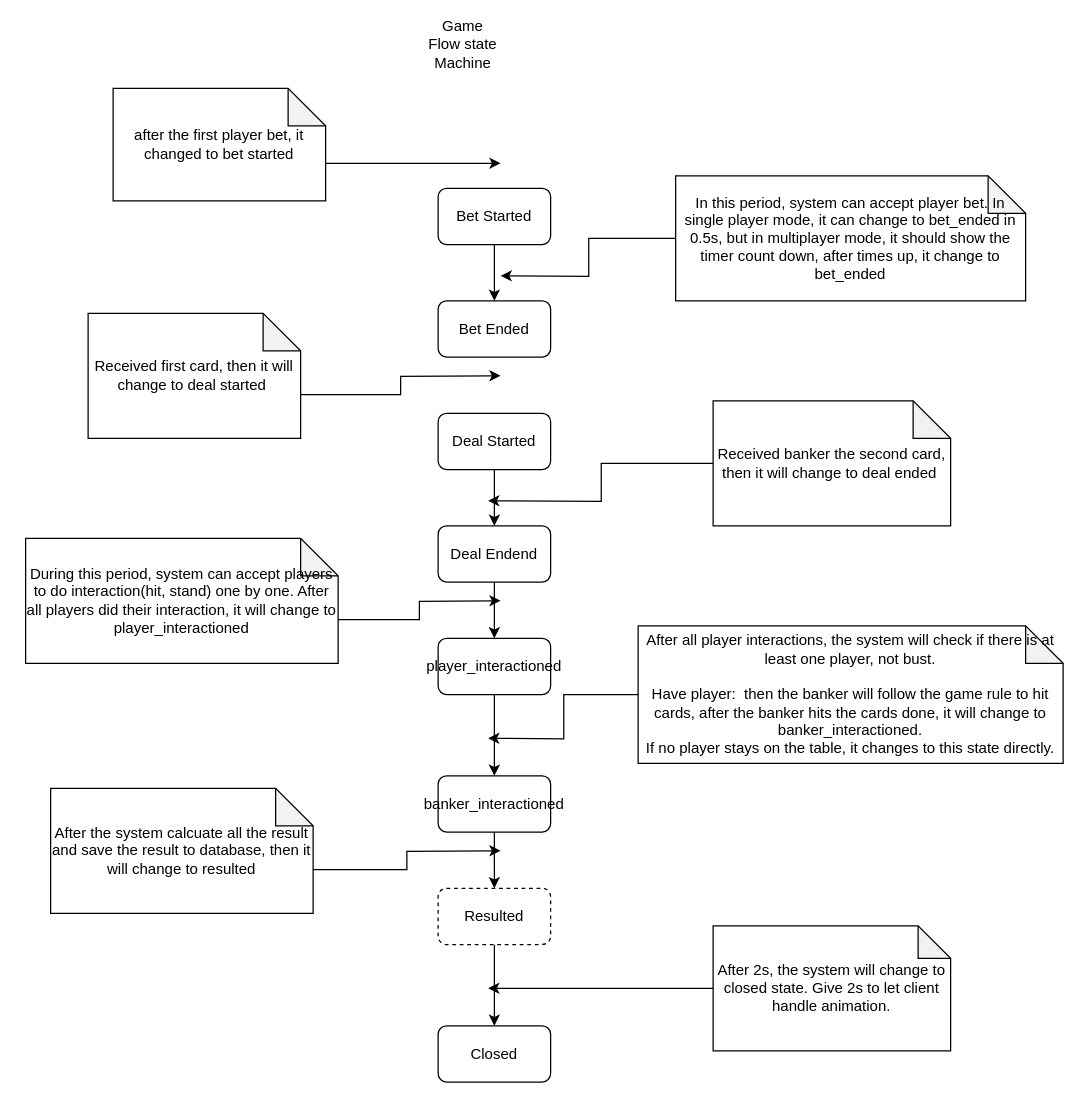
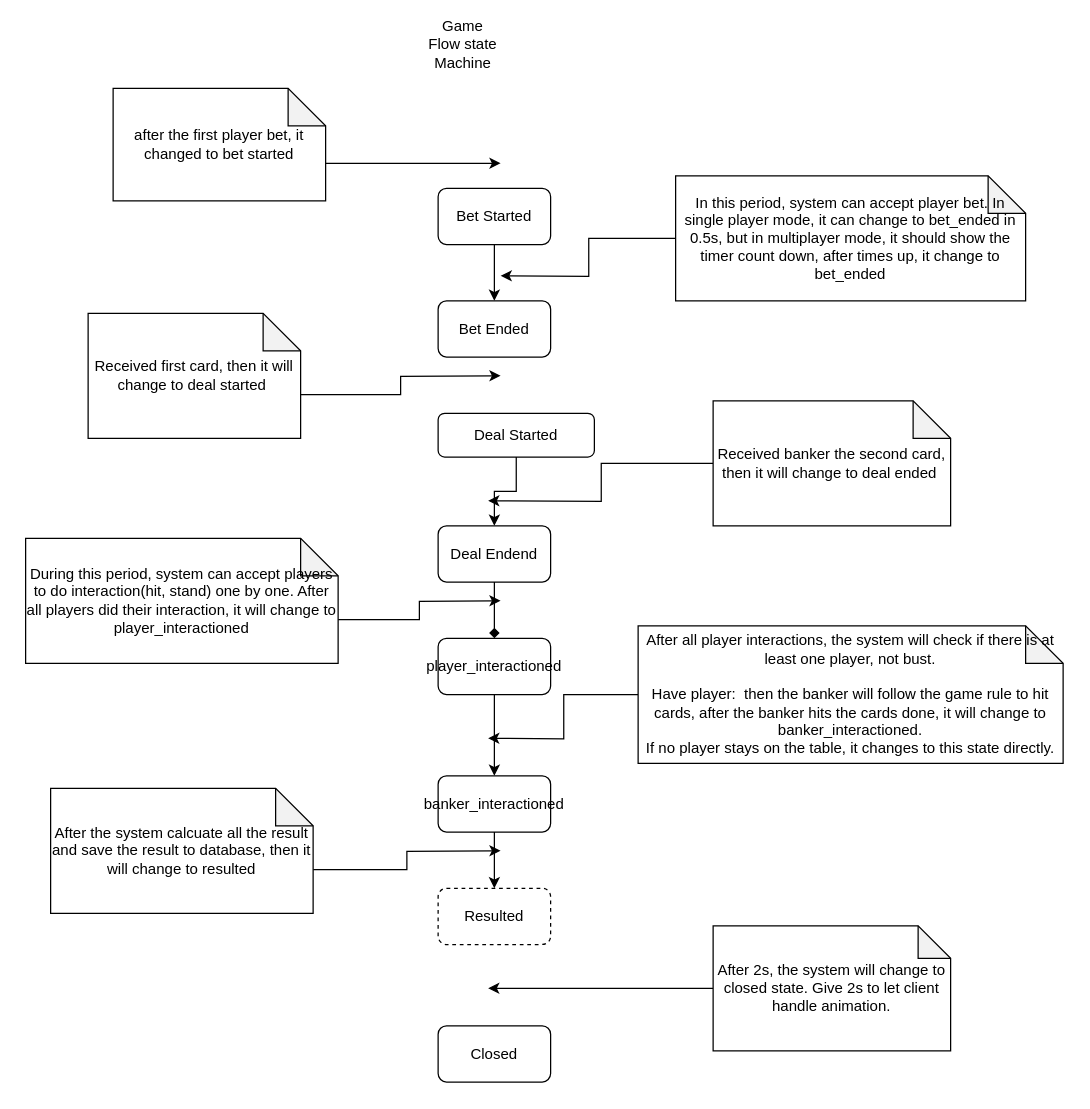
  <mxCell id="0" />
  <mxCell id="1" parent="0" />
  <mxCell id="2" style="edgeStyle=orthogonalEdgeStyle;rounded=0;orthogonalLoop=1;jettySize=auto;html=1;exitX=0.5;exitY=1;exitDx=0;exitDy=0;entryX=0.5;entryY=0;entryDx=0;entryDy=0;" edge="1" parent="1" source="3" target="4"><mxGeometry relative="1" as="geometry" /></mxCell>
  <mxCell id="3" value="Bet Started" style="rounded=1;whiteSpace=wrap;html=1;" vertex="1" parent="1"><mxGeometry x="350" y="150" width="90" height="45" as="geometry" /></mxCell>
  <mxCell id="4" value="Bet Ended" style="rounded=1;whiteSpace=wrap;html=1;" vertex="1" parent="1"><mxGeometry x="350" y="240" width="90" height="45" as="geometry" /></mxCell>
  <mxCell id="5" style="edgeStyle=orthogonalEdgeStyle;rounded=0;orthogonalLoop=1;jettySize=auto;html=1;exitX=0.5;exitY=1;exitDx=0;exitDy=0;" edge="1" parent="1" source="6" target="8"><mxGeometry relative="1" as="geometry" /></mxCell>
- <mxCell id="6" value="Deal Started" style="rounded=1;whiteSpace=wrap;html=1;" vertex="1" parent="1"><mxGeometry x="350" y="330" width="90" height="45" as="geometry" /></mxCell>
- <mxCell id="7" style="edgeStyle=orthogonalEdgeStyle;rounded=0;orthogonalLoop=1;jettySize=auto;html=1;exitX=0.5;exitY=1;exitDx=0;exitDy=0;entryX=0.5;entryY=0;entryDx=0;entryDy=0;" edge="1" parent="1" source="8" target="23"><mxGeometry relative="1" as="geometry" /></mxCell>
+ <mxCell id="6" value="Deal Started" style="rounded=1;whiteSpace=wrap;html=1;" vertex="1" parent="1"><mxGeometry x="350" y="330" width="125" height="35" as="geometry" /></mxCell>
+ <mxCell id="7" style="edgeStyle=orthogonalEdgeStyle;rounded=0;orthogonalLoop=1;jettySize=auto;html=1;exitX=0.5;exitY=1;exitDx=0;exitDy=0;entryX=0.5;entryY=0;entryDx=0;entryDy=0;endArrow=diamond;" edge="1" parent="1" source="8" target="23"><mxGeometry relative="1" as="geometry" /></mxCell>
  <mxCell id="8" value="Deal Endend" style="rounded=1;whiteSpace=wrap;html=1;" vertex="1" parent="1"><mxGeometry x="350" y="420" width="90" height="45" as="geometry" /></mxCell>
- <mxCell id="9" style="edgeStyle=orthogonalEdgeStyle;rounded=0;orthogonalLoop=1;jettySize=auto;html=1;exitX=0.5;exitY=1;exitDx=0;exitDy=0;entryX=0.5;entryY=0;entryDx=0;entryDy=0;" edge="1" parent="1" source="10" target="11"><mxGeometry relative="1" as="geometry" /></mxCell>
  <mxCell id="10" value="Resulted" style="rounded=1;whiteSpace=wrap;html=1;dashed=1;" vertex="1" parent="1"><mxGeometry x="350" y="710" width="90" height="45" as="geometry" /></mxCell>
  <mxCell id="11" value="Closed" style="rounded=1;whiteSpace=wrap;html=1;" vertex="1" parent="1"><mxGeometry x="350" y="820" width="90" height="45" as="geometry" /></mxCell>
  <mxCell id="12" style="edgeStyle=orthogonalEdgeStyle;rounded=0;orthogonalLoop=1;jettySize=auto;html=1;exitX=0;exitY=0;exitDx=80;exitDy=60;exitPerimeter=0;" edge="1" parent="1" source="13"><mxGeometry relative="1" as="geometry"><mxPoint x="400" y="130" as="targetPoint" /></mxGeometry></mxCell>
  <mxCell id="13" value="after the first player bet, it changed to bet started" style="shape=note;whiteSpace=wrap;html=1;backgroundOutline=1;darkOpacity=0.05;" vertex="1" parent="1"><mxGeometry x="90" y="70" width="170" height="90" as="geometry" /></mxCell>
  <mxCell id="14" style="edgeStyle=orthogonalEdgeStyle;rounded=0;orthogonalLoop=1;jettySize=auto;html=1;exitX=0;exitY=0.5;exitDx=0;exitDy=0;exitPerimeter=0;" edge="1" parent="1" source="15"><mxGeometry relative="1" as="geometry"><mxPoint x="400" y="220" as="targetPoint" /></mxGeometry></mxCell>
  <mxCell id="15" value="In this period, system can accept player bet. In single player mode, it can change to bet_ended in 0.5s, but in multiplayer mode, it should show the timer count down, after times up, it change to bet_ended" style="shape=note;whiteSpace=wrap;html=1;backgroundOutline=1;darkOpacity=0.05;" vertex="1" parent="1"><mxGeometry x="540" y="140" width="280" height="100" as="geometry" /></mxCell>
  <mxCell id="16" style="edgeStyle=orthogonalEdgeStyle;rounded=0;orthogonalLoop=1;jettySize=auto;html=1;exitX=0;exitY=0;exitDx=170;exitDy=65;exitPerimeter=0;" edge="1" parent="1" source="17"><mxGeometry relative="1" as="geometry"><mxPoint x="400" y="300" as="targetPoint" /></mxGeometry></mxCell>
  <mxCell id="17" value="Received first card, then it will change to deal started&amp;nbsp;" style="shape=note;whiteSpace=wrap;html=1;backgroundOutline=1;darkOpacity=0.05;" vertex="1" parent="1"><mxGeometry x="70" y="250" width="170" height="100" as="geometry" /></mxCell>
  <mxCell id="18" style="edgeStyle=orthogonalEdgeStyle;rounded=0;orthogonalLoop=1;jettySize=auto;html=1;exitX=0;exitY=0.5;exitDx=0;exitDy=0;exitPerimeter=0;" edge="1" parent="1" source="19"><mxGeometry relative="1" as="geometry"><mxPoint x="390" y="400" as="targetPoint" /></mxGeometry></mxCell>
  <mxCell id="19" value="Received banker the second card, then it will change to deal ended&amp;nbsp;" style="shape=note;whiteSpace=wrap;html=1;backgroundOutline=1;darkOpacity=0.05;" vertex="1" parent="1"><mxGeometry x="570" y="320" width="190" height="100" as="geometry" /></mxCell>
  <mxCell id="20" style="edgeStyle=orthogonalEdgeStyle;rounded=0;orthogonalLoop=1;jettySize=auto;html=1;exitX=0;exitY=0;exitDx=250;exitDy=65;exitPerimeter=0;" edge="1" parent="1" source="21"><mxGeometry relative="1" as="geometry"><mxPoint x="400" y="480" as="targetPoint" /></mxGeometry></mxCell>
  <mxCell id="21" value="During this period, system can accept players to do interaction(hit, stand) one by one. After all players did their interaction, it will change to player_interactioned" style="shape=note;whiteSpace=wrap;html=1;backgroundOutline=1;darkOpacity=0.05;" vertex="1" parent="1"><mxGeometry x="20" y="430" width="250" height="100" as="geometry" /></mxCell>
  <mxCell id="22" style="edgeStyle=orthogonalEdgeStyle;rounded=0;orthogonalLoop=1;jettySize=auto;html=1;exitX=0.5;exitY=1;exitDx=0;exitDy=0;entryX=0.5;entryY=0;entryDx=0;entryDy=0;" edge="1" parent="1" source="23" target="25"><mxGeometry relative="1" as="geometry" /></mxCell>
  <mxCell id="23" value="player_interactioned" style="rounded=1;whiteSpace=wrap;html=1;" vertex="1" parent="1"><mxGeometry x="350" y="510" width="90" height="45" as="geometry" /></mxCell>
  <mxCell id="24" style="edgeStyle=orthogonalEdgeStyle;rounded=0;orthogonalLoop=1;jettySize=auto;html=1;exitX=0.5;exitY=1;exitDx=0;exitDy=0;entryX=0.5;entryY=0;entryDx=0;entryDy=0;" edge="1" parent="1" source="25" target="10"><mxGeometry relative="1" as="geometry" /></mxCell>
  <mxCell id="25" value="banker_interactioned" style="rounded=1;whiteSpace=wrap;html=1;" vertex="1" parent="1"><mxGeometry x="350" y="620" width="90" height="45" as="geometry" /></mxCell>
  <mxCell id="26" style="edgeStyle=orthogonalEdgeStyle;rounded=0;orthogonalLoop=1;jettySize=auto;html=1;exitX=0;exitY=0.5;exitDx=0;exitDy=0;exitPerimeter=0;" edge="1" parent="1" source="27"><mxGeometry relative="1" as="geometry"><mxPoint x="390" y="590" as="targetPoint" /></mxGeometry></mxCell>
  <mxCell id="27" value="After all player interactions, the system will check if there is at least one player, not bust.&lt;br&gt;&lt;br&gt;Have player:&amp;nbsp; then the banker will follow the game rule to hit cards, after the banker hits the cards done, it will change to banker_interactioned. &lt;br&gt;If no player stays on the table, it changes to this state directly.&lt;br&gt;" style="shape=note;whiteSpace=wrap;html=1;backgroundOutline=1;darkOpacity=0.05;" vertex="1" parent="1"><mxGeometry x="510" y="500" width="340" height="110" as="geometry" /></mxCell>
  <mxCell id="28" style="edgeStyle=orthogonalEdgeStyle;rounded=0;orthogonalLoop=1;jettySize=auto;html=1;exitX=0;exitY=0.5;exitDx=0;exitDy=0;exitPerimeter=0;" edge="1" parent="1" source="29"><mxGeometry relative="1" as="geometry"><mxPoint x="390" y="790" as="targetPoint" /></mxGeometry></mxCell>
  <mxCell id="29" value="After 2s, the system will change to closed state. Give 2s to let client handle animation." style="shape=note;whiteSpace=wrap;html=1;backgroundOutline=1;darkOpacity=0.05;size=26;" vertex="1" parent="1"><mxGeometry x="570" y="740" width="190" height="100" as="geometry" /></mxCell>
  <mxCell id="30" style="edgeStyle=orthogonalEdgeStyle;rounded=0;orthogonalLoop=1;jettySize=auto;html=1;exitX=0;exitY=0;exitDx=210;exitDy=65;exitPerimeter=0;" edge="1" parent="1" source="31"><mxGeometry relative="1" as="geometry"><mxPoint x="400" y="680" as="targetPoint" /></mxGeometry></mxCell>
  <mxCell id="31" value="After the system calcuate all the result and save the result to database, then it will change to resulted" style="shape=note;whiteSpace=wrap;html=1;backgroundOutline=1;darkOpacity=0.05;" vertex="1" parent="1"><mxGeometry x="40" y="630" width="210" height="100" as="geometry" /></mxCell>
  <mxCell id="32" value="Game Flow state Machine" style="text;html=1;strokeColor=none;fillColor=none;align=center;verticalAlign=middle;whiteSpace=wrap;rounded=0;" vertex="1" parent="1"><mxGeometry x="340" y="20" width="60" height="30" as="geometry" /></mxCell>
